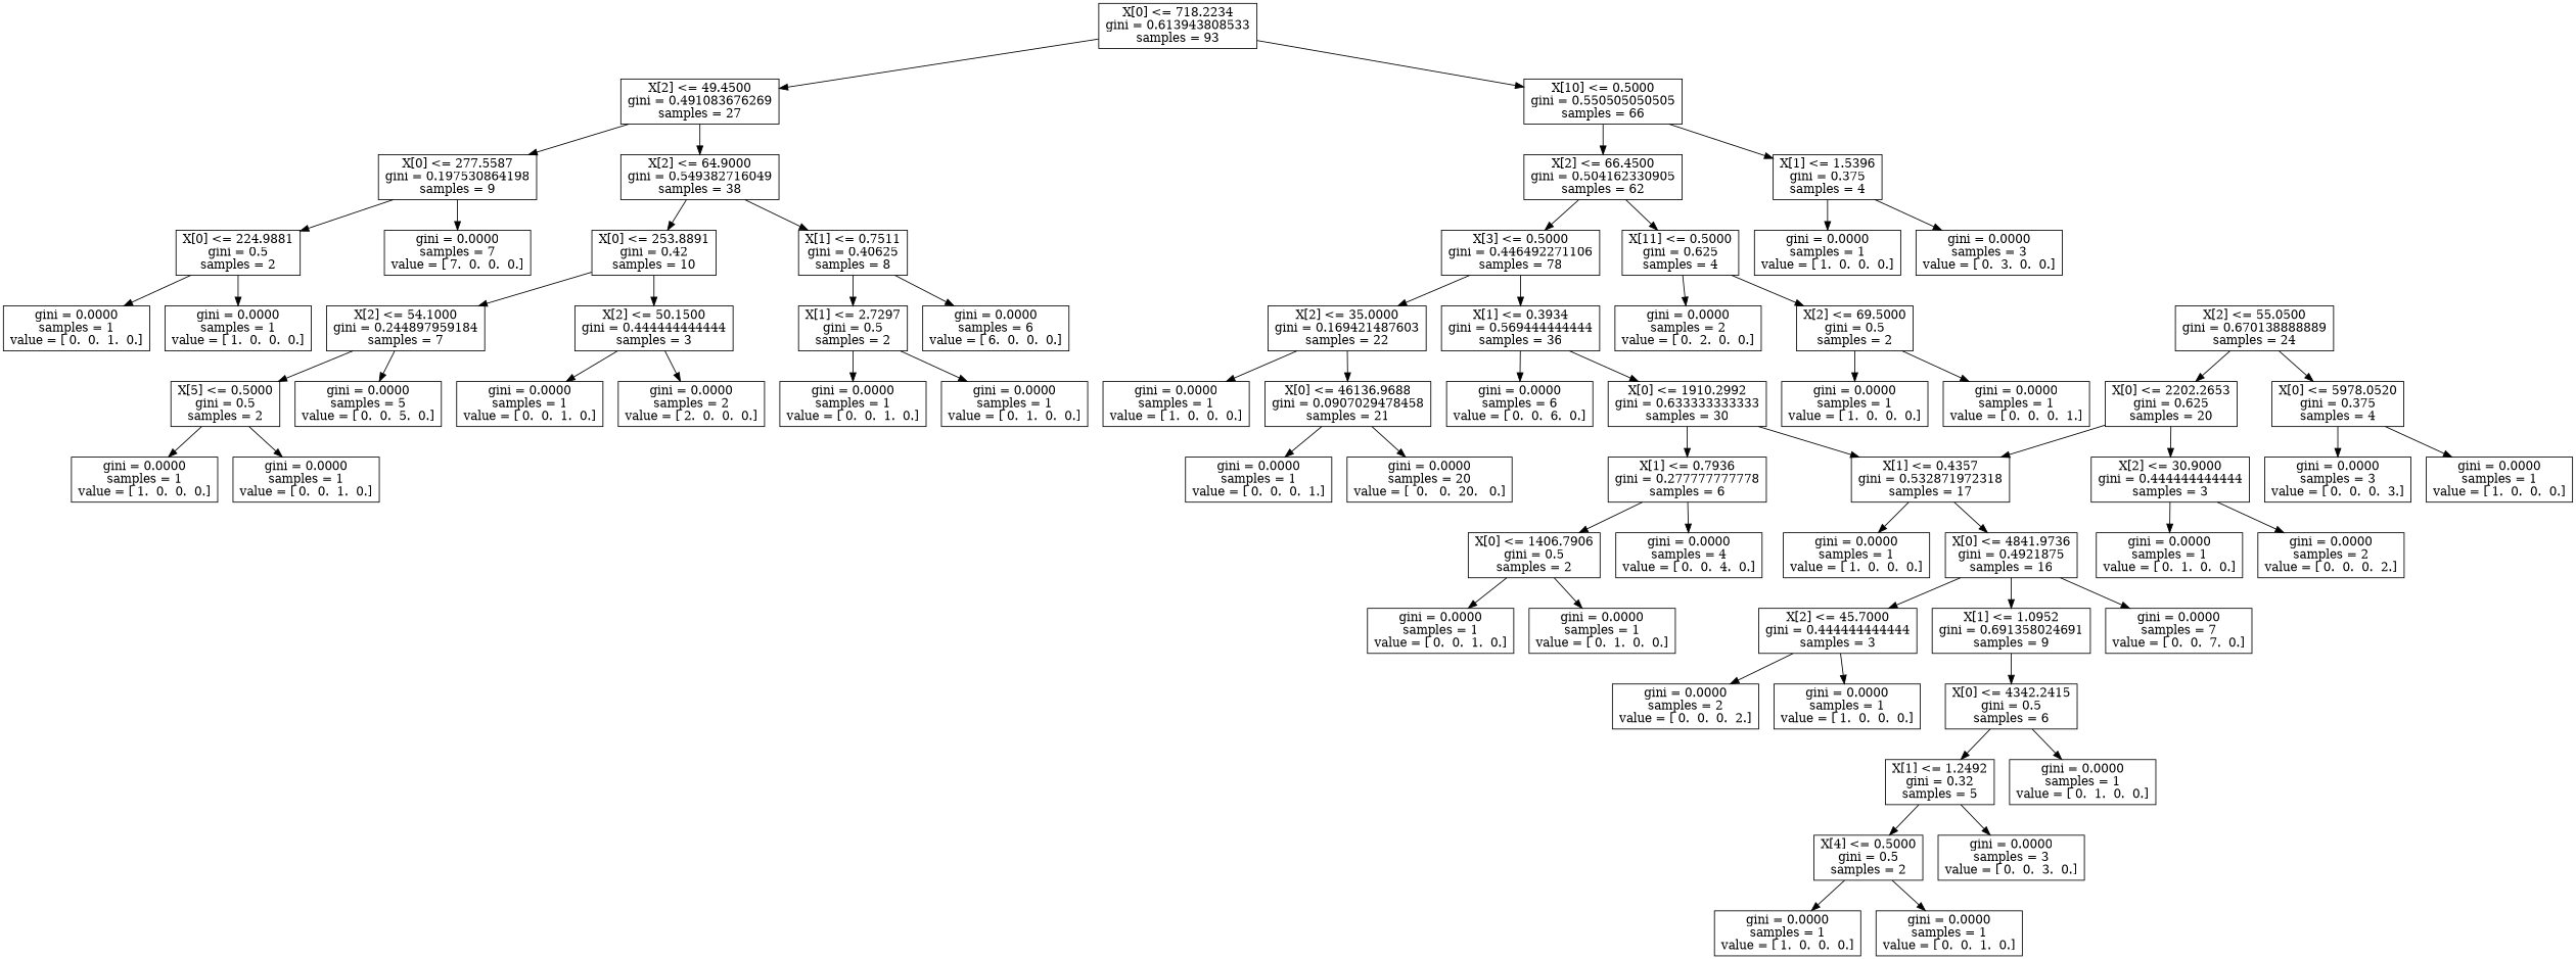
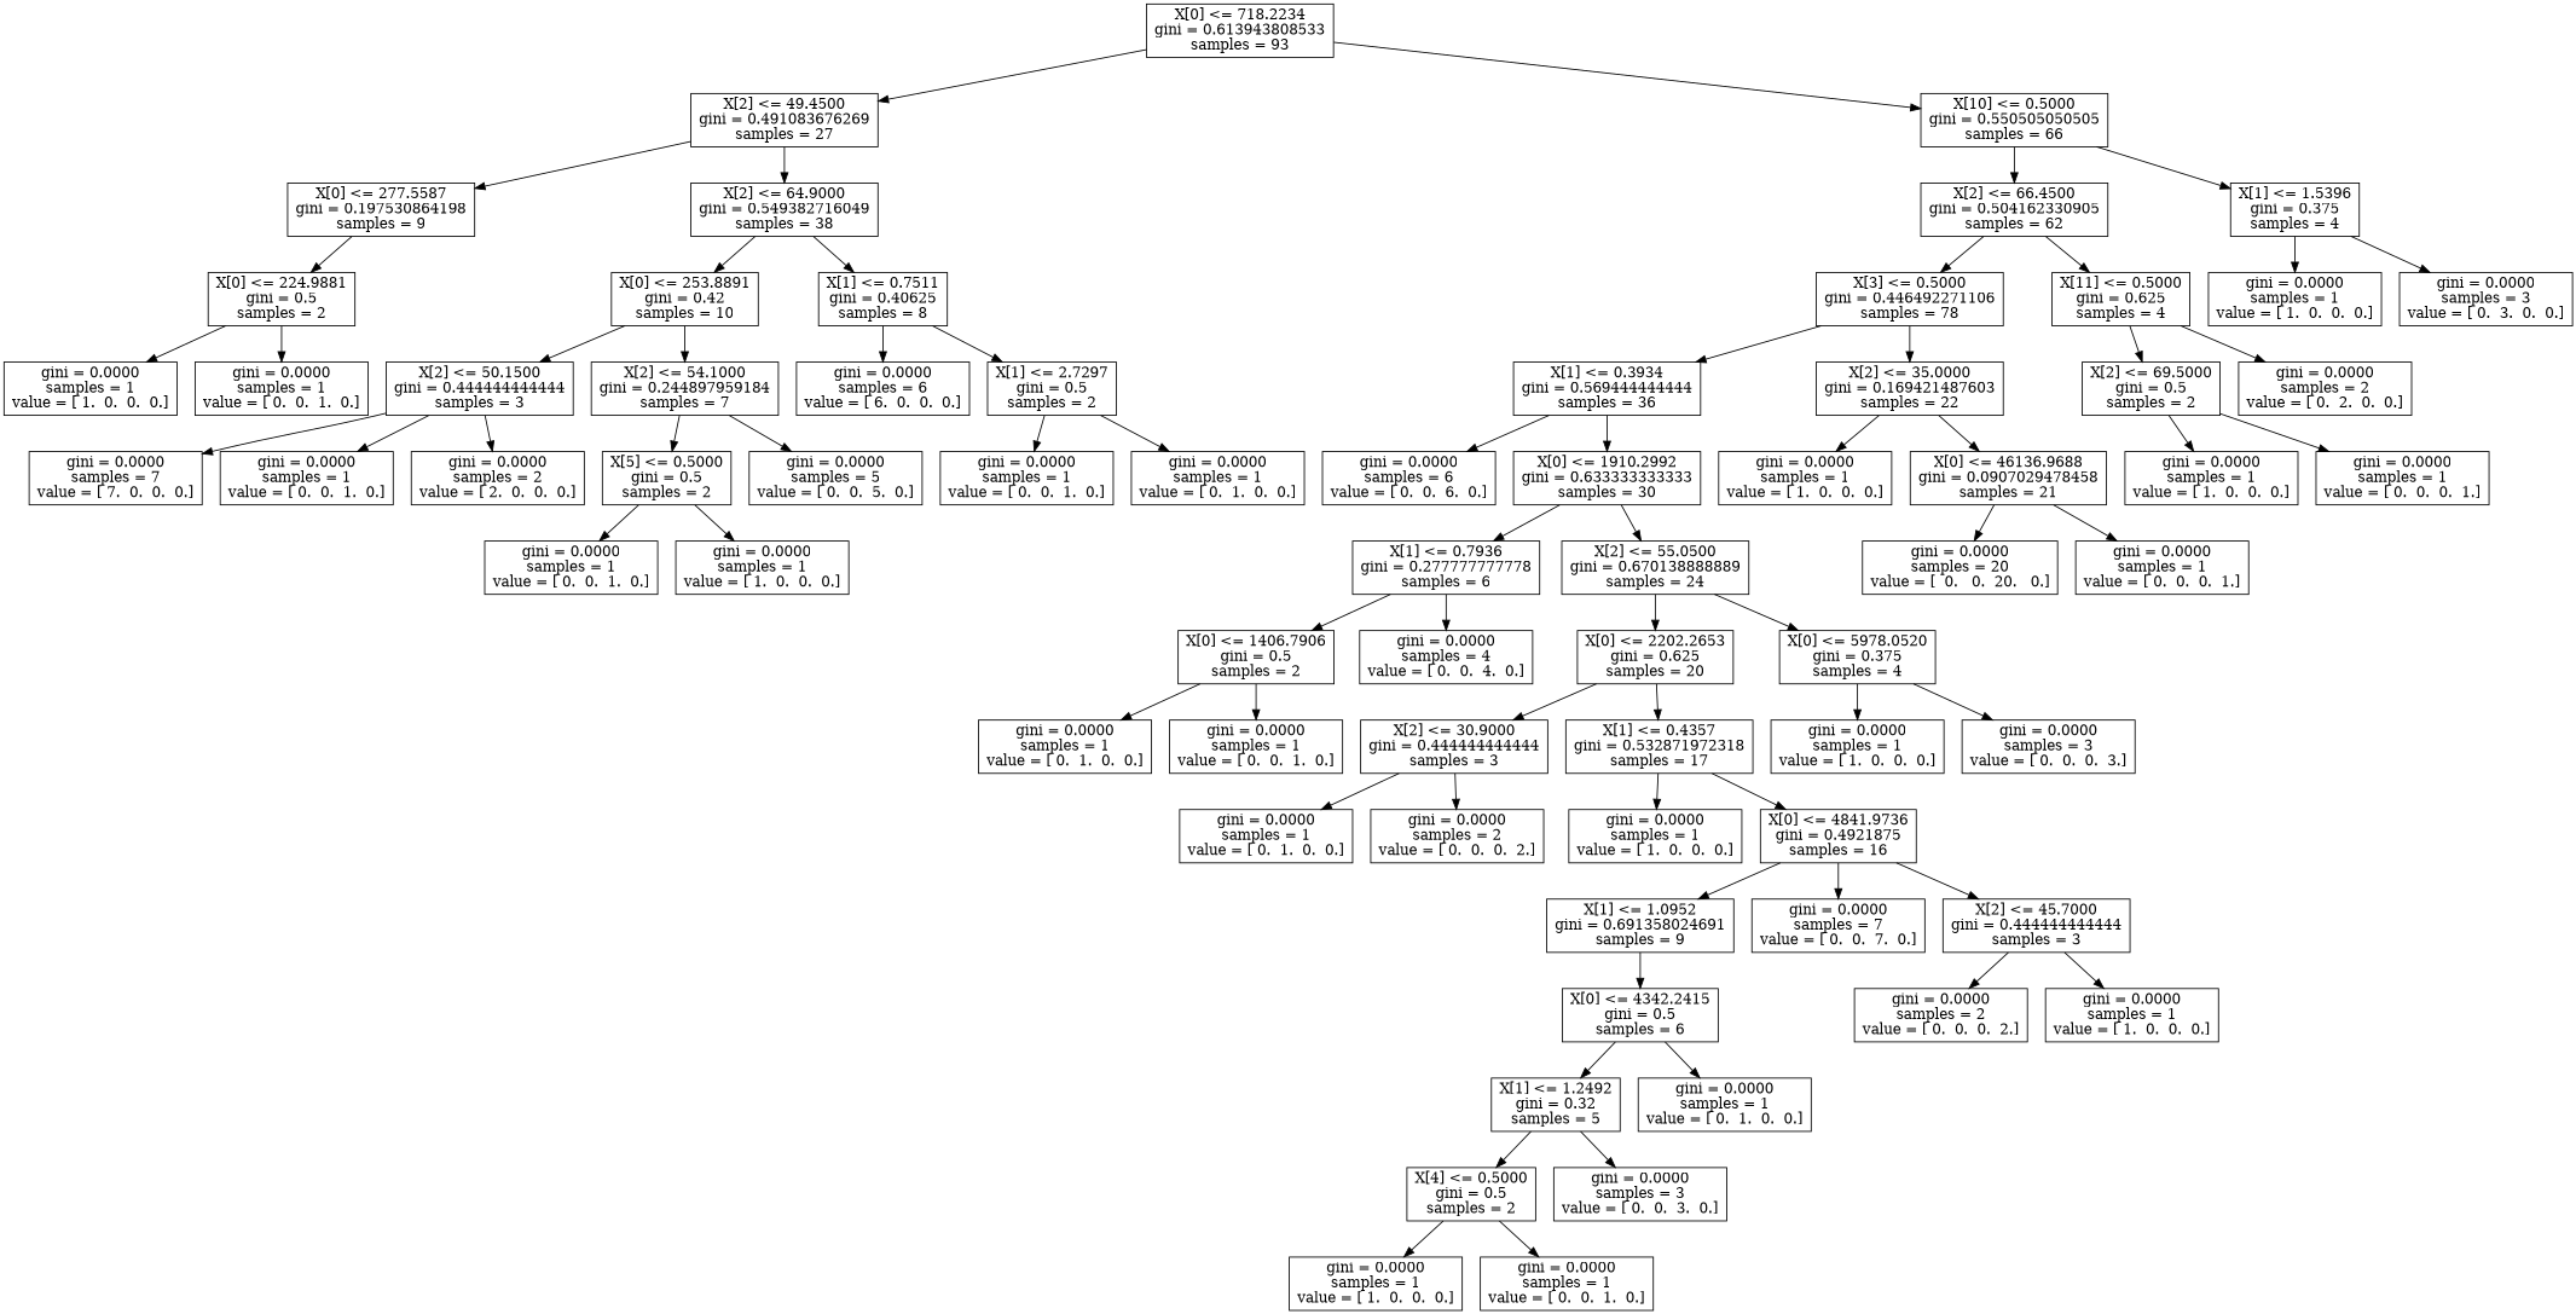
  digraph {
    node [shape=box]
    n1 [label="X[0] <= 718.2234\ngini = 0.613943808533\nsamples = 93"]
    n2 [label="X[2] <= 49.4500\ngini = 0.491083676269\nsamples = 27"]
    n3 [label="X[10] <= 0.5000\ngini = 0.550505050505\nsamples = 66"]
    n4 [label="X[0] <= 277.5587\ngini = 0.197530864198\nsamples = 9"]
    n5 [label="X[2] <= 64.9000\ngini = 0.549382716049\nsamples = 38"]
    n6 [label="X[2] <= 66.4500\ngini = 0.504162330905\nsamples = 62"]
    n7 [label="X[1] <= 1.5396\ngini = 0.375\nsamples = 4"]
    n8 [label="X[0] <= 224.9881\ngini = 0.5\nsamples = 2"]
    n9 [label="gini = 0.0000\nsamples = 7\nvalue = [ 7.  0.  0.  0.]"]
    n10 [label="X[0] <= 253.8891\ngini = 0.42\nsamples = 10"]
    n11 [label="X[1] <= 0.7511\ngini = 0.40625\nsamples = 8"]
    n12 [label="gini = 0.0000\nsamples = 1\nvalue = [ 1.  0.  0.  0.]"]
    n13 [label="gini = 0.0000\nsamples = 1\nvalue = [ 0.  0.  1.  0.]"]
    n14 [label="X[2] <= 50.1500\ngini = 0.444444444444\nsamples = 3"]
    n15 [label="X[2] <= 54.1000\ngini = 0.244897959184\nsamples = 7"]
    n16 [label="gini = 0.0000\nsamples = 6\nvalue = [ 6.  0.  0.  0.]"]
    n17 [label="X[1] <= 2.7297\ngini = 0.5\nsamples = 2"]
    n18 [label="gini = 0.0000\nsamples = 1\nvalue = [ 0.  0.  1.  0.]"]
    n19 [label="gini = 0.0000\nsamples = 2\nvalue = [ 2.  0.  0.  0.]"]
    n20 [label="X[5] <= 0.5000\ngini = 0.5\nsamples = 2"]
    n21 [label="gini = 0.0000\nsamples = 5\nvalue = [ 0.  0.  5.  0.]"]
    n22 [label="gini = 0.0000\nsamples = 1\nvalue = [ 0.  0.  1.  0.]"]
    n23 [label="gini = 0.0000\nsamples = 1\nvalue = [ 1.  0.  0.  0.]"]
    n24 [label="gini = 0.0000\nsamples = 1\nvalue = [ 0.  0.  1.  0.]"]
    n25 [label="gini = 0.0000\nsamples = 1\nvalue = [ 0.  1.  0.  0.]"]
    n26 [label="X[3] <= 0.5000\ngini = 0.446492271106\nsamples = 78"]
    n27 [label="X[11] <= 0.5000\ngini = 0.625\nsamples = 4"]
    n28 [label="gini = 0.0000\nsamples = 1\nvalue = [ 1.  0.  0.  0.]"]
    n29 [label="gini = 0.0000\nsamples = 3\nvalue = [ 0.  3.  0.  0.]"]
    n30 [label="X[1] <= 0.3934\ngini = 0.569444444444\nsamples = 36"]
    n31 [label="X[2] <= 35.0000\ngini = 0.169421487603\nsamples = 22"]
    n32 [label="X[2] <= 69.5000\ngini = 0.5\nsamples = 2"]
    n33 [label="gini = 0.0000\nsamples = 2\nvalue = [ 0.  2.  0.  0.]"]
    n34 [label="gini = 0.0000\nsamples = 6\nvalue = [ 0.  0.  6.  0.]"]
    n35 [label="X[0] <= 1910.2992\ngini = 0.633333333333\nsamples = 30"]
    n36 [label="gini = 0.0000\nsamples = 1\nvalue = [ 1.  0.  0.  0.]"]
    n37 [label="X[0] <= 46136.9688\ngini = 0.0907029478458\nsamples = 21"]
    n38 [label="X[1] <= 0.7936\ngini = 0.277777777778\nsamples = 6"]
    n39 [label="X[2] <= 55.0500\ngini = 0.670138888889\nsamples = 24"]
    n40 [label="X[0] <= 1406.7906\ngini = 0.5\nsamples = 2"]
    n41 [label="gini = 0.0000\nsamples = 4\nvalue = [ 0.  0.  4.  0.]"]
    n42 [label="X[0] <= 2202.2653\ngini = 0.625\nsamples = 20"]
    n43 [label="X[0] <= 5978.0520\ngini = 0.375\nsamples = 4"]
    n44 [label="gini = 0.0000\nsamples = 1\nvalue = [ 0.  1.  0.  0.]"]
    n45 [label="gini = 0.0000\nsamples = 1\nvalue = [ 0.  0.  1.  0.]"]
    n46 [label="X[2] <= 30.9000\ngini = 0.444444444444\nsamples = 3"]
    n47 [label="X[1] <= 0.4357\ngini = 0.532871972318\nsamples = 17"]
    n48 [label="gini = 0.0000\nsamples = 1\nvalue = [ 1.  0.  0.  0.]"]
    n49 [label="gini = 0.0000\nsamples = 3\nvalue = [ 0.  0.  0.  3.]"]
    n50 [label="gini = 0.0000\nsamples = 1\nvalue = [ 0.  1.  0.  0.]"]
    n51 [label="gini = 0.0000\nsamples = 2\nvalue = [ 0.  0.  0.  2.]"]
    n52 [label="gini = 0.0000\nsamples = 1\nvalue = [ 1.  0.  0.  0.]"]
    n53 [label="X[0] <= 4841.9736\ngini = 0.4921875\nsamples = 16"]
    n54 [label="X[1] <= 1.0952\ngini = 0.691358024691\nsamples = 9"]
    n55 [label="gini = 0.0000\nsamples = 7\nvalue = [ 0.  0.  7.  0.]"]
    n56 [label="X[2] <= 45.7000\ngini = 0.444444444444\nsamples = 3"]
    n57 [label="X[0] <= 4342.2415\ngini = 0.5\nsamples = 6"]
    n58 [label="gini = 0.0000\nsamples = 2\nvalue = [ 0.  0.  0.  2.]"]
    n59 [label="gini = 0.0000\nsamples = 1\nvalue = [ 1.  0.  0.  0.]"]
    n60 [label="X[1] <= 1.2492\ngini = 0.32\nsamples = 5"]
    n61 [label="gini = 0.0000\nsamples = 1\nvalue = [ 0.  1.  0.  0.]"]
    n62 [label="X[4] <= 0.5000\ngini = 0.5\nsamples = 2"]
    n63 [label="gini = 0.0000\nsamples = 3\nvalue = [ 0.  0.  3.  0.]"]
    n64 [label="gini = 0.0000\nsamples = 1\nvalue = [ 1.  0.  0.  0.]"]
    n65 [label="gini = 0.0000\nsamples = 1\nvalue = [ 0.  0.  1.  0.]"]
    n66 [label="gini = 0.0000\nsamples = 20\nvalue = [  0.   0.  20.   0.]"]
    n67 [label="gini = 0.0000\nsamples = 1\nvalue = [ 0.  0.  0.  1.]"]
    n68 [label="gini = 0.0000\nsamples = 1\nvalue = [ 1.  0.  0.  0.]"]
    n69 [label="gini = 0.0000\nsamples = 1\nvalue = [ 0.  0.  0.  1.]"]
    n1 -> n2
    n1 -> n3
    n2 -> n4
    n2 -> n5
    n3 -> n6
    n3 -> n7
    n4 -> n8
-   n4 -> n9
+   n14 -> n9
    n5 -> n10
    n5 -> n11
    n6 -> n26
    n6 -> n27
    n7 -> n28
    n7 -> n29
    n8 -> n12
    n8 -> n13
    n10 -> n14
    n10 -> n15
    n11 -> n16
    n11 -> n17
    n14 -> n18
    n14 -> n19
    n15 -> n20
    n15 -> n21
    n17 -> n24
    n17 -> n25
    n20 -> n22
    n20 -> n23
    n26 -> n30
    n26 -> n31
    n27 -> n32
    n27 -> n33
    n30 -> n34
    n30 -> n35
    n31 -> n36
    n31 -> n37
    n32 -> n68
    n32 -> n69
    n35 -> n38
-   n35 -> n47
+   n35 -> n39
    n37 -> n66
    n37 -> n67
    n38 -> n40
    n38 -> n41
    n39 -> n42
    n39 -> n43
    n40 -> n44
    n40 -> n45
    n42 -> n46
    n42 -> n47
    n43 -> n48
    n43 -> n49
    n46 -> n50
    n46 -> n51
    n47 -> n52
    n47 -> n53
    n53 -> n54
    n53 -> n55
    n53 -> n56
    n54 -> n57
    n56 -> n58
    n56 -> n59
    n57 -> n60
    n57 -> n61
    n60 -> n62
    n60 -> n63
    n62 -> n64
    n62 -> n65
  }
